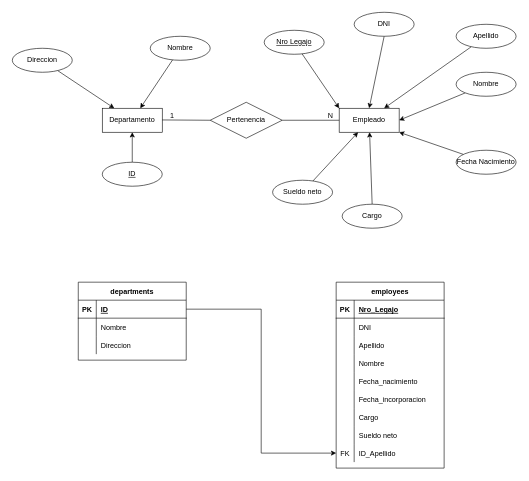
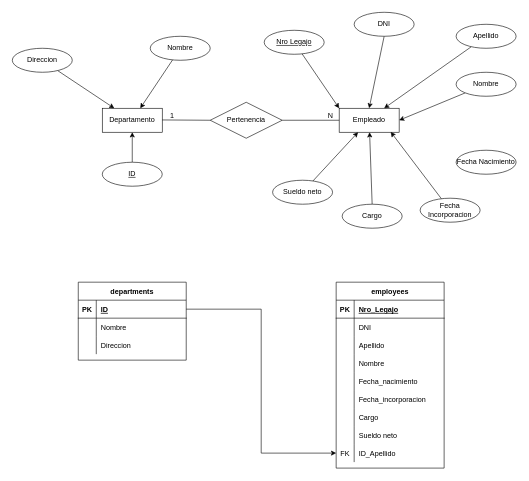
  <mxCell id="0" />
  <mxCell id="1" parent="0" />
  <mxCell id="2" value="Departamento" style="whiteSpace=wrap;html=1;align=center;" vertex="1" parent="1"><mxGeometry x="170" y="180" width="100" height="40" as="geometry" /></mxCell>
  <mxCell id="3" value="Empleado" style="whiteSpace=wrap;html=1;align=center;" vertex="1" parent="1"><mxGeometry x="565" y="180" width="100" height="40" as="geometry" /></mxCell>
  <mxCell id="4" value="" style="edgeStyle=orthogonalEdgeStyle;rounded=0;orthogonalLoop=1;jettySize=auto;html=1;" edge="1" parent="1" source="5" target="2"><mxGeometry relative="1" as="geometry" /></mxCell>
  <mxCell id="5" value="ID" style="ellipse;whiteSpace=wrap;html=1;align=center;fontStyle=4;" vertex="1" parent="1"><mxGeometry x="170" y="270" width="100" height="40" as="geometry" /></mxCell>
  <mxCell id="6" value="Pertenencia" style="shape=rhombus;perimeter=rhombusPerimeter;whiteSpace=wrap;html=1;align=center;" vertex="1" parent="1"><mxGeometry x="350" y="170" width="120" height="60" as="geometry" /></mxCell>
  <mxCell id="7" value="" style="rounded=0;orthogonalLoop=1;jettySize=auto;html=1;" edge="1" parent="1" source="8" target="2"><mxGeometry relative="1" as="geometry" /></mxCell>
  <mxCell id="8" value="Direccion" style="ellipse;whiteSpace=wrap;html=1;align=center;" vertex="1" parent="1"><mxGeometry x="20" y="80" width="100" height="40" as="geometry" /></mxCell>
  <mxCell id="9" value="" style="rounded=0;orthogonalLoop=1;jettySize=auto;html=1;" edge="1" parent="1" source="10" target="2"><mxGeometry relative="1" as="geometry" /></mxCell>
  <mxCell id="10" value="Nombre" style="ellipse;whiteSpace=wrap;html=1;align=center;" vertex="1" parent="1"><mxGeometry x="250" y="60" width="100" height="40" as="geometry" /></mxCell>
  <mxCell id="11" style="edgeStyle=none;rounded=0;orthogonalLoop=1;jettySize=auto;html=1;exitX=0.5;exitY=1;exitDx=0;exitDy=0;entryX=0.5;entryY=0;entryDx=0;entryDy=0;" edge="1" parent="1" source="12" target="3"><mxGeometry relative="1" as="geometry" /></mxCell>
  <mxCell id="12" value="DNI" style="ellipse;whiteSpace=wrap;html=1;align=center;" vertex="1" parent="1"><mxGeometry x="590" y="20" width="100" height="40" as="geometry" /></mxCell>
  <mxCell id="13" value="" style="edgeStyle=none;rounded=0;orthogonalLoop=1;jettySize=auto;html=1;entryX=0;entryY=0;entryDx=0;entryDy=0;" edge="1" parent="1" source="14" target="3"><mxGeometry relative="1" as="geometry" /></mxCell>
  <mxCell id="14" value="Nro Legajo" style="ellipse;whiteSpace=wrap;html=1;align=center;fontStyle=4;" vertex="1" parent="1"><mxGeometry x="440" y="50" width="100" height="40" as="geometry" /></mxCell>
  <mxCell id="15" value="" style="endArrow=none;html=1;rounded=0;entryX=0;entryY=0.5;entryDx=0;entryDy=0;" edge="1" parent="1" target="6"><mxGeometry relative="1" as="geometry"><mxPoint x="270" y="199.5" as="sourcePoint" /><mxPoint x="430" y="199.5" as="targetPoint" /></mxGeometry></mxCell>
  <mxCell id="16" value="1" style="resizable=0;html=1;align=right;verticalAlign=bottom;" connectable="0" vertex="1" parent="15"><mxGeometry x="1" relative="1" as="geometry"><mxPoint x="-60" as="offset" /></mxGeometry></mxCell>
  <mxCell id="17" value="" style="endArrow=none;html=1;rounded=0;exitX=1;exitY=0.5;exitDx=0;exitDy=0;entryX=0;entryY=0.5;entryDx=0;entryDy=0;" edge="1" parent="1" source="6" target="3"><mxGeometry relative="1" as="geometry"><mxPoint x="500" y="100" as="sourcePoint" /><mxPoint x="660" y="100" as="targetPoint" /></mxGeometry></mxCell>
  <mxCell id="18" value="N" style="resizable=0;html=1;align=right;verticalAlign=bottom;" connectable="0" vertex="1" parent="17"><mxGeometry x="1" relative="1" as="geometry"><mxPoint x="-10" as="offset" /></mxGeometry></mxCell>
  <mxCell id="19" value="" style="edgeStyle=none;rounded=0;orthogonalLoop=1;jettySize=auto;html=1;entryX=0.75;entryY=0;entryDx=0;entryDy=0;" edge="1" parent="1" source="20" target="3"><mxGeometry relative="1" as="geometry" /></mxCell>
  <mxCell id="20" value="Apellido" style="ellipse;whiteSpace=wrap;html=1;align=center;fontStyle=0" vertex="1" parent="1"><mxGeometry x="760" y="40" width="100" height="40" as="geometry" /></mxCell>
- <mxCell id="21" value="" style="edgeStyle=none;rounded=0;orthogonalLoop=1;jettySize=auto;html=1;entryX=1;entryY=1;entryDx=0;entryDy=0;" edge="1" parent="1" source="22" target="3"><mxGeometry relative="1" as="geometry" /></mxCell>
  <mxCell id="22" value="Fecha Nacimiento" style="ellipse;whiteSpace=wrap;html=1;align=center;" vertex="1" parent="1"><mxGeometry x="760" y="250" width="100" height="40" as="geometry" /></mxCell>
  <mxCell id="23" value="" style="edgeStyle=none;rounded=0;orthogonalLoop=1;jettySize=auto;html=1;entryX=1;entryY=0.5;entryDx=0;entryDy=0;" edge="1" parent="1" source="24" target="3"><mxGeometry relative="1" as="geometry" /></mxCell>
  <mxCell id="24" value="Nombre" style="ellipse;whiteSpace=wrap;html=1;align=center;" vertex="1" parent="1"><mxGeometry x="760" y="120" width="100" height="40" as="geometry" /></mxCell>
  <mxCell id="25" style="edgeStyle=none;rounded=0;orthogonalLoop=1;jettySize=auto;html=1;exitX=0.5;exitY=0;exitDx=0;exitDy=0;" edge="1" parent="1" source="26" target="3"><mxGeometry relative="1" as="geometry" /></mxCell>
  <mxCell id="26" value="Cargo" style="ellipse;whiteSpace=wrap;html=1;align=center;" vertex="1" parent="1"><mxGeometry x="570" y="340" width="100" height="40" as="geometry" /></mxCell>
+ <mxCell id="27" value="" style="edgeStyle=none;rounded=0;orthogonalLoop=1;jettySize=auto;html=1;entryX=0.86;entryY=0.988;entryDx=0;entryDy=0;entryPerimeter=0;" edge="1" parent="1" source="28" target="3"><mxGeometry relative="1" as="geometry" /></mxCell>
+ <mxCell id="28" value="Fecha Incorporacion" style="ellipse;whiteSpace=wrap;html=1;align=center;" vertex="1" parent="1"><mxGeometry x="700" y="330" width="100" height="40" as="geometry" /></mxCell>
  <mxCell id="29" value="" style="edgeStyle=none;rounded=0;orthogonalLoop=1;jettySize=auto;html=1;" edge="1" parent="1" source="30" target="3"><mxGeometry relative="1" as="geometry" /></mxCell>
  <mxCell id="30" value="Sueldo neto" style="ellipse;whiteSpace=wrap;html=1;align=center;" vertex="1" parent="1"><mxGeometry x="454" y="300" width="100" height="40" as="geometry" /></mxCell>
  <mxCell id="31" value="departments" style="shape=table;startSize=30;container=1;collapsible=1;childLayout=tableLayout;fixedRows=1;rowLines=0;fontStyle=1;align=center;resizeLast=1;" vertex="1" parent="1"><mxGeometry x="130" y="470" width="180" height="130" as="geometry" /></mxCell>
  <mxCell id="32" value="" style="shape=tableRow;horizontal=0;startSize=0;swimlaneHead=0;swimlaneBody=0;fillColor=none;collapsible=0;dropTarget=0;points=[[0,0.5],[1,0.5]];portConstraint=eastwest;top=0;left=0;right=0;bottom=1;" vertex="1" parent="31"><mxGeometry y="30" width="180" height="30" as="geometry" /></mxCell>
  <mxCell id="33" value="PK" style="shape=partialRectangle;connectable=0;fillColor=none;top=0;left=0;bottom=0;right=0;fontStyle=1;overflow=hidden;" vertex="1" parent="32"><mxGeometry width="30" height="30" as="geometry"><mxRectangle width="30" height="30" as="alternateBounds" /></mxGeometry></mxCell>
  <mxCell id="34" value="ID" style="shape=partialRectangle;connectable=0;fillColor=none;top=0;left=0;bottom=0;right=0;align=left;spacingLeft=6;fontStyle=5;overflow=hidden;" vertex="1" parent="32"><mxGeometry x="30" width="150" height="30" as="geometry"><mxRectangle width="150" height="30" as="alternateBounds" /></mxGeometry></mxCell>
  <mxCell id="35" value="" style="shape=tableRow;horizontal=0;startSize=0;swimlaneHead=0;swimlaneBody=0;fillColor=none;collapsible=0;dropTarget=0;points=[[0,0.5],[1,0.5]];portConstraint=eastwest;top=0;left=0;right=0;bottom=0;" vertex="1" parent="31"><mxGeometry y="60" width="180" height="30" as="geometry" /></mxCell>
  <mxCell id="36" value="" style="shape=partialRectangle;connectable=0;fillColor=none;top=0;left=0;bottom=0;right=0;editable=1;overflow=hidden;" vertex="1" parent="35"><mxGeometry width="30" height="30" as="geometry"><mxRectangle width="30" height="30" as="alternateBounds" /></mxGeometry></mxCell>
  <mxCell id="37" value="Nombre" style="shape=partialRectangle;connectable=0;fillColor=none;top=0;left=0;bottom=0;right=0;align=left;spacingLeft=6;overflow=hidden;" vertex="1" parent="35"><mxGeometry x="30" width="150" height="30" as="geometry"><mxRectangle width="150" height="30" as="alternateBounds" /></mxGeometry></mxCell>
  <mxCell id="38" value="" style="shape=tableRow;horizontal=0;startSize=0;swimlaneHead=0;swimlaneBody=0;fillColor=none;collapsible=0;dropTarget=0;points=[[0,0.5],[1,0.5]];portConstraint=eastwest;top=0;left=0;right=0;bottom=0;" vertex="1" parent="31"><mxGeometry y="90" width="180" height="30" as="geometry" /></mxCell>
  <mxCell id="39" value="" style="shape=partialRectangle;connectable=0;fillColor=none;top=0;left=0;bottom=0;right=0;editable=1;overflow=hidden;" vertex="1" parent="38"><mxGeometry width="30" height="30" as="geometry"><mxRectangle width="30" height="30" as="alternateBounds" /></mxGeometry></mxCell>
  <mxCell id="40" value="Direccion" style="shape=partialRectangle;connectable=0;fillColor=none;top=0;left=0;bottom=0;right=0;align=left;spacingLeft=6;overflow=hidden;" vertex="1" parent="38"><mxGeometry x="30" width="150" height="30" as="geometry"><mxRectangle width="150" height="30" as="alternateBounds" /></mxGeometry></mxCell>
  <mxCell id="41" value="employees" style="shape=table;startSize=30;container=1;collapsible=1;childLayout=tableLayout;fixedRows=1;rowLines=0;fontStyle=1;align=center;resizeLast=1;" vertex="1" parent="1"><mxGeometry x="560" y="470" width="180" height="310" as="geometry" /></mxCell>
  <mxCell id="42" value="" style="shape=tableRow;horizontal=0;startSize=0;swimlaneHead=0;swimlaneBody=0;fillColor=none;collapsible=0;dropTarget=0;points=[[0,0.5],[1,0.5]];portConstraint=eastwest;top=0;left=0;right=0;bottom=1;" vertex="1" parent="41"><mxGeometry y="30" width="180" height="30" as="geometry" /></mxCell>
  <mxCell id="43" value="PK" style="shape=partialRectangle;connectable=0;fillColor=none;top=0;left=0;bottom=0;right=0;fontStyle=1;overflow=hidden;" vertex="1" parent="42"><mxGeometry width="30" height="30" as="geometry"><mxRectangle width="30" height="30" as="alternateBounds" /></mxGeometry></mxCell>
  <mxCell id="44" value="Nro_Legajo" style="shape=partialRectangle;connectable=0;fillColor=none;top=0;left=0;bottom=0;right=0;align=left;spacingLeft=6;fontStyle=5;overflow=hidden;" vertex="1" parent="42"><mxGeometry x="30" width="150" height="30" as="geometry"><mxRectangle width="150" height="30" as="alternateBounds" /></mxGeometry></mxCell>
  <mxCell id="45" value="" style="shape=tableRow;horizontal=0;startSize=0;swimlaneHead=0;swimlaneBody=0;fillColor=none;collapsible=0;dropTarget=0;points=[[0,0.5],[1,0.5]];portConstraint=eastwest;top=0;left=0;right=0;bottom=0;" vertex="1" parent="41"><mxGeometry y="60" width="180" height="30" as="geometry" /></mxCell>
  <mxCell id="46" value="" style="shape=partialRectangle;connectable=0;fillColor=none;top=0;left=0;bottom=0;right=0;editable=1;overflow=hidden;" vertex="1" parent="45"><mxGeometry width="30" height="30" as="geometry"><mxRectangle width="30" height="30" as="alternateBounds" /></mxGeometry></mxCell>
  <mxCell id="47" value="DNI" style="shape=partialRectangle;connectable=0;fillColor=none;top=0;left=0;bottom=0;right=0;align=left;spacingLeft=6;overflow=hidden;" vertex="1" parent="45"><mxGeometry x="30" width="150" height="30" as="geometry"><mxRectangle width="150" height="30" as="alternateBounds" /></mxGeometry></mxCell>
  <mxCell id="48" value="" style="shape=tableRow;horizontal=0;startSize=0;swimlaneHead=0;swimlaneBody=0;fillColor=none;collapsible=0;dropTarget=0;points=[[0,0.5],[1,0.5]];portConstraint=eastwest;top=0;left=0;right=0;bottom=0;" vertex="1" parent="41"><mxGeometry y="90" width="180" height="30" as="geometry" /></mxCell>
  <mxCell id="49" value="" style="shape=partialRectangle;connectable=0;fillColor=none;top=0;left=0;bottom=0;right=0;editable=1;overflow=hidden;" vertex="1" parent="48"><mxGeometry width="30" height="30" as="geometry"><mxRectangle width="30" height="30" as="alternateBounds" /></mxGeometry></mxCell>
  <mxCell id="50" value="Apellido" style="shape=partialRectangle;connectable=0;fillColor=none;top=0;left=0;bottom=0;right=0;align=left;spacingLeft=6;overflow=hidden;" vertex="1" parent="48"><mxGeometry x="30" width="150" height="30" as="geometry"><mxRectangle width="150" height="30" as="alternateBounds" /></mxGeometry></mxCell>
  <mxCell id="51" value="" style="shape=tableRow;horizontal=0;startSize=0;swimlaneHead=0;swimlaneBody=0;fillColor=none;collapsible=0;dropTarget=0;points=[[0,0.5],[1,0.5]];portConstraint=eastwest;top=0;left=0;right=0;bottom=0;" vertex="1" parent="41"><mxGeometry y="120" width="180" height="30" as="geometry" /></mxCell>
  <mxCell id="52" value="" style="shape=partialRectangle;connectable=0;fillColor=none;top=0;left=0;bottom=0;right=0;editable=1;overflow=hidden;" vertex="1" parent="51"><mxGeometry width="30" height="30" as="geometry"><mxRectangle width="30" height="30" as="alternateBounds" /></mxGeometry></mxCell>
  <mxCell id="53" value="Nombre" style="shape=partialRectangle;connectable=0;fillColor=none;top=0;left=0;bottom=0;right=0;align=left;spacingLeft=6;overflow=hidden;" vertex="1" parent="51"><mxGeometry x="30" width="150" height="30" as="geometry"><mxRectangle width="150" height="30" as="alternateBounds" /></mxGeometry></mxCell>
  <mxCell id="54" value="" style="shape=tableRow;horizontal=0;startSize=0;swimlaneHead=0;swimlaneBody=0;fillColor=none;collapsible=0;dropTarget=0;points=[[0,0.5],[1,0.5]];portConstraint=eastwest;top=0;left=0;right=0;bottom=0;" vertex="1" parent="41"><mxGeometry y="150" width="180" height="30" as="geometry" /></mxCell>
  <mxCell id="55" value="" style="shape=partialRectangle;connectable=0;fillColor=none;top=0;left=0;bottom=0;right=0;editable=1;overflow=hidden;" vertex="1" parent="54"><mxGeometry width="30" height="30" as="geometry"><mxRectangle width="30" height="30" as="alternateBounds" /></mxGeometry></mxCell>
  <mxCell id="56" value="Fecha_nacimiento" style="shape=partialRectangle;connectable=0;fillColor=none;top=0;left=0;bottom=0;right=0;align=left;spacingLeft=6;overflow=hidden;" vertex="1" parent="54"><mxGeometry x="30" width="150" height="30" as="geometry"><mxRectangle width="150" height="30" as="alternateBounds" /></mxGeometry></mxCell>
  <mxCell id="57" value="" style="shape=tableRow;horizontal=0;startSize=0;swimlaneHead=0;swimlaneBody=0;fillColor=none;collapsible=0;dropTarget=0;points=[[0,0.5],[1,0.5]];portConstraint=eastwest;top=0;left=0;right=0;bottom=0;" vertex="1" parent="41"><mxGeometry y="180" width="180" height="30" as="geometry" /></mxCell>
  <mxCell id="58" value="" style="shape=partialRectangle;connectable=0;fillColor=none;top=0;left=0;bottom=0;right=0;editable=1;overflow=hidden;" vertex="1" parent="57"><mxGeometry width="30" height="30" as="geometry"><mxRectangle width="30" height="30" as="alternateBounds" /></mxGeometry></mxCell>
  <mxCell id="59" value="Fecha_incorporacion" style="shape=partialRectangle;connectable=0;fillColor=none;top=0;left=0;bottom=0;right=0;align=left;spacingLeft=6;overflow=hidden;" vertex="1" parent="57"><mxGeometry x="30" width="150" height="30" as="geometry"><mxRectangle width="150" height="30" as="alternateBounds" /></mxGeometry></mxCell>
  <mxCell id="60" value="" style="shape=tableRow;horizontal=0;startSize=0;swimlaneHead=0;swimlaneBody=0;fillColor=none;collapsible=0;dropTarget=0;points=[[0,0.5],[1,0.5]];portConstraint=eastwest;top=0;left=0;right=0;bottom=0;" vertex="1" parent="41"><mxGeometry y="210" width="180" height="30" as="geometry" /></mxCell>
  <mxCell id="61" value="" style="shape=partialRectangle;connectable=0;fillColor=none;top=0;left=0;bottom=0;right=0;editable=1;overflow=hidden;" vertex="1" parent="60"><mxGeometry width="30" height="30" as="geometry"><mxRectangle width="30" height="30" as="alternateBounds" /></mxGeometry></mxCell>
  <mxCell id="62" value="Cargo" style="shape=partialRectangle;connectable=0;fillColor=none;top=0;left=0;bottom=0;right=0;align=left;spacingLeft=6;overflow=hidden;" vertex="1" parent="60"><mxGeometry x="30" width="150" height="30" as="geometry"><mxRectangle width="150" height="30" as="alternateBounds" /></mxGeometry></mxCell>
  <mxCell id="63" value="" style="shape=tableRow;horizontal=0;startSize=0;swimlaneHead=0;swimlaneBody=0;fillColor=none;collapsible=0;dropTarget=0;points=[[0,0.5],[1,0.5]];portConstraint=eastwest;top=0;left=0;right=0;bottom=0;" vertex="1" parent="41"><mxGeometry y="240" width="180" height="30" as="geometry" /></mxCell>
  <mxCell id="64" value="" style="shape=partialRectangle;connectable=0;fillColor=none;top=0;left=0;bottom=0;right=0;editable=1;overflow=hidden;" vertex="1" parent="63"><mxGeometry width="30" height="30" as="geometry"><mxRectangle width="30" height="30" as="alternateBounds" /></mxGeometry></mxCell>
  <mxCell id="65" value="Sueldo neto" style="shape=partialRectangle;connectable=0;fillColor=none;top=0;left=0;bottom=0;right=0;align=left;spacingLeft=6;overflow=hidden;" vertex="1" parent="63"><mxGeometry x="30" width="150" height="30" as="geometry"><mxRectangle width="150" height="30" as="alternateBounds" /></mxGeometry></mxCell>
  <mxCell id="66" value="" style="shape=tableRow;horizontal=0;startSize=0;swimlaneHead=0;swimlaneBody=0;fillColor=none;collapsible=0;dropTarget=0;points=[[0,0.5],[1,0.5]];portConstraint=eastwest;top=0;left=0;right=0;bottom=0;" vertex="1" parent="41"><mxGeometry y="270" width="180" height="30" as="geometry" /></mxCell>
  <mxCell id="67" value="FK" style="shape=partialRectangle;connectable=0;fillColor=none;top=0;left=0;bottom=0;right=0;fontStyle=0;overflow=hidden;" vertex="1" parent="66"><mxGeometry width="30" height="30" as="geometry"><mxRectangle width="30" height="30" as="alternateBounds" /></mxGeometry></mxCell>
  <mxCell id="68" value="ID_Apellido" style="shape=partialRectangle;connectable=0;fillColor=none;top=0;left=0;bottom=0;right=0;align=left;spacingLeft=6;fontStyle=0;overflow=hidden;" vertex="1" parent="66"><mxGeometry x="30" width="150" height="30" as="geometry"><mxRectangle width="150" height="30" as="alternateBounds" /></mxGeometry></mxCell>
  <mxCell id="69" style="edgeStyle=orthogonalEdgeStyle;rounded=0;orthogonalLoop=1;jettySize=auto;html=1;exitX=1;exitY=0.5;exitDx=0;exitDy=0;entryX=0;entryY=0.5;entryDx=0;entryDy=0;" edge="1" parent="1" source="32" target="66"><mxGeometry relative="1" as="geometry"><mxPoint x="460" y="740" as="targetPoint" /></mxGeometry></mxCell>
